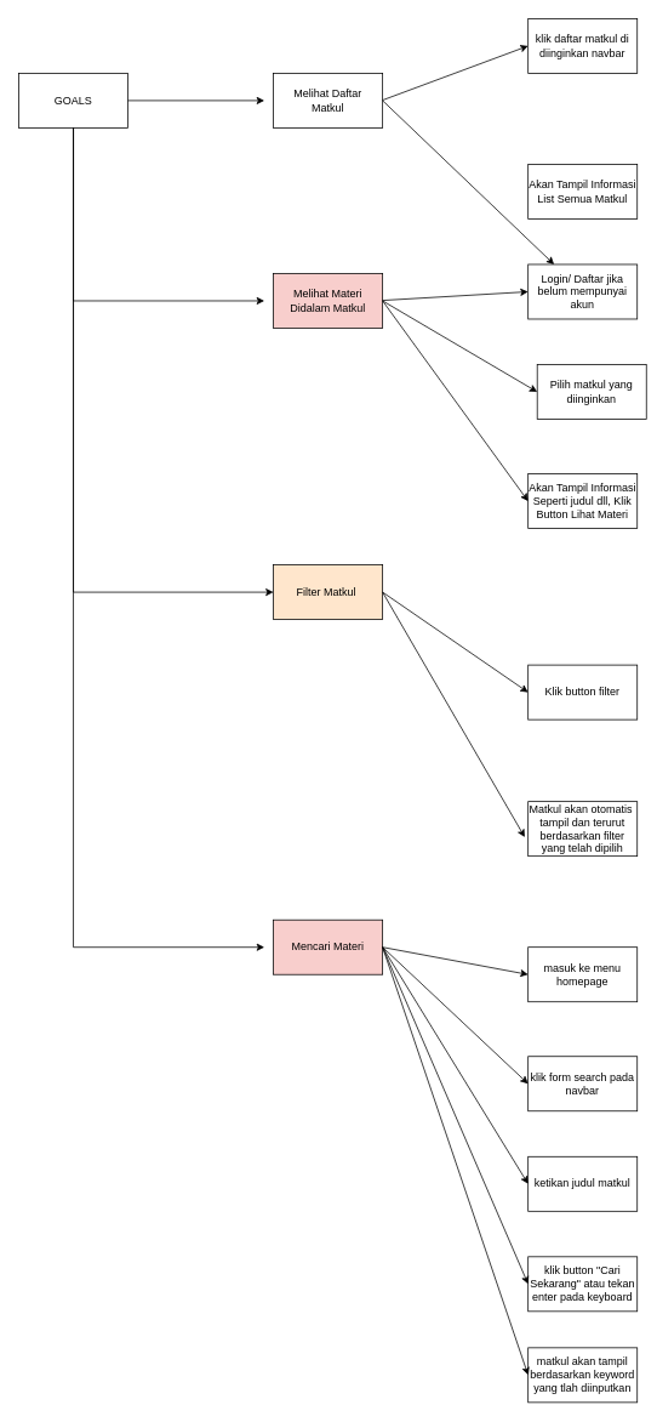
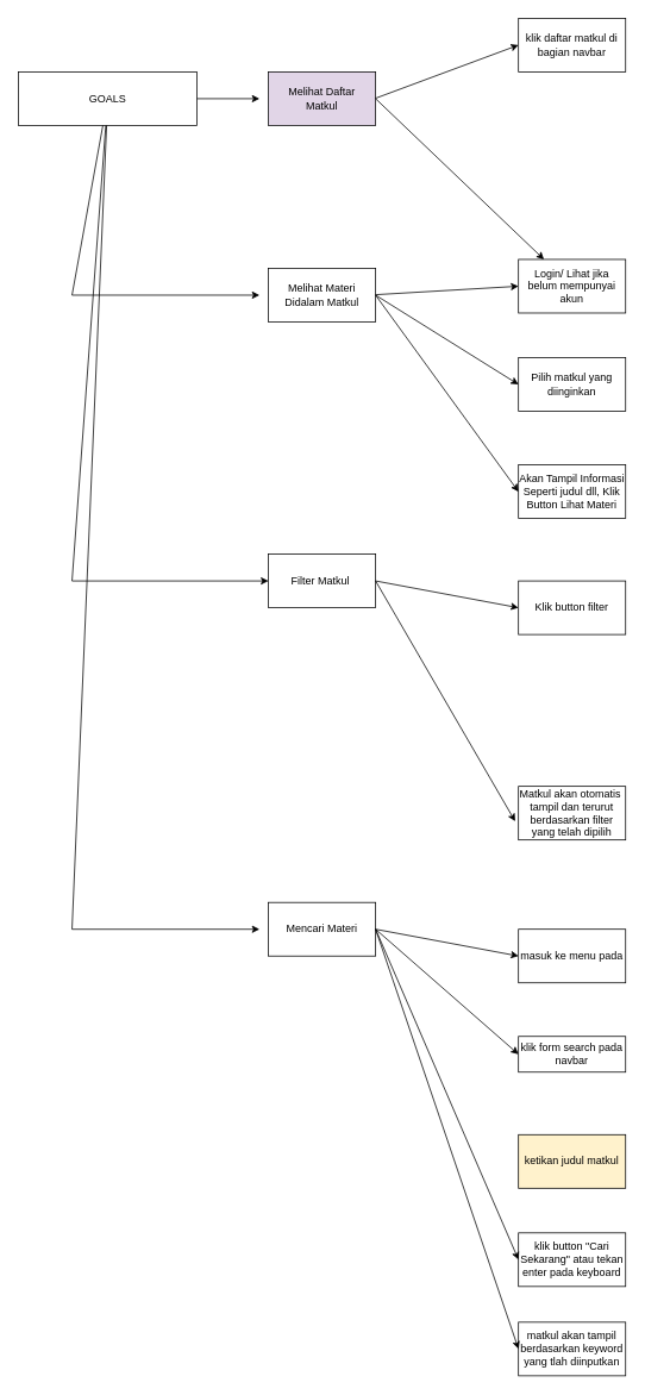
  <mxCell id="0" />
  <mxCell id="1" parent="0" />
- <mxCell id="2" value="GOALS" style="rounded=0;whiteSpace=wrap;html=1;" vertex="1" parent="1"><mxGeometry x="20" y="80" width="120" height="60" as="geometry" /></mxCell>
+ <mxCell id="2" value="GOALS" style="rounded=0;whiteSpace=wrap;html=1;" vertex="1" parent="1"><mxGeometry x="20" y="80" width="200" height="60" as="geometry" /></mxCell>
  <mxCell id="3" value="" style="endArrow=classic;html=1;rounded=0;" edge="1" parent="1" source="2"><mxGeometry width="50" height="50" relative="1" as="geometry"><mxPoint x="320" y="210" as="sourcePoint" /><mxPoint x="290" y="110" as="targetPoint" /></mxGeometry></mxCell>
- <mxCell id="4" value="Melihat Daftar &lt;br&gt;Matkul" style="rounded=0;whiteSpace=wrap;html=1;" vertex="1" parent="1"><mxGeometry x="300" y="80" width="120" height="60" as="geometry" /></mxCell>
- <mxCell id="5" value="Melihat Materi Didalam Matkul" style="rounded=0;whiteSpace=wrap;html=1;fillColor=#f8cecc;" vertex="1" parent="1"><mxGeometry x="300" y="300" width="120" height="60" as="geometry" /></mxCell>
- <mxCell id="6" value="Filter Matkul&amp;nbsp;" style="rounded=0;whiteSpace=wrap;html=1;fillColor=#ffe6cc;" vertex="1" parent="1"><mxGeometry x="300" y="620" width="120" height="60" as="geometry" /></mxCell>
+ <mxCell id="4" value="Melihat Daftar &lt;br&gt;Matkul" style="rounded=0;whiteSpace=wrap;html=1;fillColor=#e1d5e7;" vertex="1" parent="1"><mxGeometry x="300" y="80" width="120" height="60" as="geometry" /></mxCell>
+ <mxCell id="5" value="Melihat Materi Didalam Matkul" style="rounded=0;whiteSpace=wrap;html=1;" vertex="1" parent="1"><mxGeometry x="300" y="300" width="120" height="60" as="geometry" /></mxCell>
+ <mxCell id="6" value="Filter Matkul&amp;nbsp;" style="rounded=0;whiteSpace=wrap;html=1;" vertex="1" parent="1"><mxGeometry x="300" y="620" width="120" height="60" as="geometry" /></mxCell>
  <mxCell id="7" value="" style="endArrow=classic;html=1;rounded=0;" edge="1" parent="1" source="2"><mxGeometry width="50" height="50" relative="1" as="geometry"><mxPoint x="320" y="310" as="sourcePoint" /><mxPoint x="290" y="330" as="targetPoint" /><Array as="points"><mxPoint x="80" y="330" /></Array></mxGeometry></mxCell>
  <mxCell id="8" value="" style="endArrow=classic;html=1;rounded=0;" edge="1" parent="1" source="2" target="6"><mxGeometry width="50" height="50" relative="1" as="geometry"><mxPoint x="140" y="530" as="sourcePoint" /><mxPoint x="280" y="580" as="targetPoint" /><Array as="points"><mxPoint x="80" y="650" /></Array></mxGeometry></mxCell>
  <mxCell id="9" value="" style="endArrow=classic;html=1;rounded=0;" edge="1" parent="1" source="2"><mxGeometry width="50" height="50" relative="1" as="geometry"><mxPoint x="160" y="440" as="sourcePoint" /><mxPoint x="290" y="1040" as="targetPoint" /><Array as="points"><mxPoint x="80" y="1040" /></Array></mxGeometry></mxCell>
  <mxCell id="10" value="" style="endArrow=classic;html=1;rounded=0;entryX=0;entryY=0.5;entryDx=0;entryDy=0;" edge="1" parent="1" target="11"><mxGeometry width="50" height="50" relative="1" as="geometry"><mxPoint x="420" y="109.5" as="sourcePoint" /><mxPoint x="570" y="50" as="targetPoint" /></mxGeometry></mxCell>
- <mxCell id="11" value="klik daftar matkul di diinginkan navbar" style="rounded=0;whiteSpace=wrap;html=1;" vertex="1" parent="1"><mxGeometry x="580" y="20" width="120" height="60" as="geometry" /></mxCell>
- <mxCell id="12" value="Akan Tampil Informasi List Semua Matkul" style="rounded=0;whiteSpace=wrap;html=1;" vertex="1" parent="1"><mxGeometry x="580" y="180" width="120" height="60" as="geometry" /></mxCell>
+ <mxCell id="11" value="klik daftar matkul di bagian navbar" style="rounded=0;whiteSpace=wrap;html=1;" vertex="1" parent="1"><mxGeometry x="580" y="20" width="120" height="60" as="geometry" /></mxCell>
  <mxCell id="13" value="" style="endArrow=classic;html=1;rounded=0;exitX=1;exitY=0.5;exitDx=0;exitDy=0;" edge="1" parent="1" source="4" target="15"><mxGeometry width="50" height="50" relative="1" as="geometry"><mxPoint x="430" y="119.5" as="sourcePoint" /><mxPoint x="580" y="60" as="targetPoint" /></mxGeometry></mxCell>
  <mxCell id="14" value="" style="endArrow=classic;html=1;rounded=0;entryX=0;entryY=0.5;entryDx=0;entryDy=0;" edge="1" parent="1" target="15"><mxGeometry width="50" height="50" relative="1" as="geometry"><mxPoint x="420" y="329.5" as="sourcePoint" /><mxPoint x="570" y="270" as="targetPoint" /></mxGeometry></mxCell>
- <mxCell id="15" value="Login/ Daftar jika belum mempunyai akun" style="rounded=0;whiteSpace=wrap;html=1;" vertex="1" parent="1"><mxGeometry x="580" y="290" width="120" height="60" as="geometry" /></mxCell>
- <mxCell id="16" value="Pilih matkul yang diinginkan" style="rounded=0;whiteSpace=wrap;html=1;" vertex="1" parent="1"><mxGeometry x="590" y="400" width="120" height="60" as="geometry" /></mxCell>
+ <mxCell id="15" value="Login/ Lihat jika belum mempunyai akun" style="rounded=0;whiteSpace=wrap;html=1;" vertex="1" parent="1"><mxGeometry x="580" y="290" width="120" height="60" as="geometry" /></mxCell>
+ <mxCell id="16" value="Pilih matkul yang diinginkan" style="rounded=0;whiteSpace=wrap;html=1;" vertex="1" parent="1"><mxGeometry x="580" y="400" width="120" height="60" as="geometry" /></mxCell>
  <mxCell id="17" value="" style="endArrow=classic;html=1;rounded=0;entryX=0;entryY=0.5;entryDx=0;entryDy=0;exitX=1;exitY=0.5;exitDx=0;exitDy=0;" edge="1" parent="1" target="16"><mxGeometry width="50" height="50" relative="1" as="geometry"><mxPoint x="420" y="330" as="sourcePoint" /><mxPoint x="580" y="280" as="targetPoint" /></mxGeometry></mxCell>
  <mxCell id="18" value="Akan Tampil Informasi Seperti judul dll, Klik Button Lihat Materi" style="rounded=0;whiteSpace=wrap;html=1;" vertex="1" parent="1"><mxGeometry x="580" y="520" width="120" height="60" as="geometry" /></mxCell>
  <mxCell id="19" value="" style="endArrow=classic;html=1;rounded=0;entryX=0;entryY=0.5;entryDx=0;entryDy=0;exitX=1;exitY=0.5;exitDx=0;exitDy=0;" edge="1" parent="1" source="5" target="18"><mxGeometry width="50" height="50" relative="1" as="geometry"><mxPoint x="430" y="340" as="sourcePoint" /><mxPoint x="590" y="440" as="targetPoint" /></mxGeometry></mxCell>
- <mxCell id="20" value="Klik button filter" style="rounded=0;whiteSpace=wrap;html=1;" vertex="1" parent="1"><mxGeometry x="580" y="730" width="120" height="60" as="geometry" /></mxCell>
+ <mxCell id="20" value="Klik button filter" style="rounded=0;whiteSpace=wrap;html=1;" vertex="1" parent="1"><mxGeometry x="580" y="650" width="120" height="60" as="geometry" /></mxCell>
  <mxCell id="21" value="" style="endArrow=classic;html=1;rounded=0;entryX=0;entryY=0.5;entryDx=0;entryDy=0;" edge="1" parent="1" target="20"><mxGeometry width="50" height="50" relative="1" as="geometry"><mxPoint x="420" y="650" as="sourcePoint" /><mxPoint x="580" y="530" as="targetPoint" /></mxGeometry></mxCell>
  <mxCell id="22" value="Matkul akan otomatis&amp;nbsp;&lt;br&gt;tampil dan terurut berdasarkan filter yang telah dipilih" style="rounded=0;whiteSpace=wrap;html=1;" vertex="1" parent="1"><mxGeometry x="580" y="880" width="120" height="60" as="geometry" /></mxCell>
  <mxCell id="23" value="" style="endArrow=classic;html=1;rounded=0;entryX=-0.031;entryY=0.652;entryDx=0;entryDy=0;exitX=1;exitY=0.5;exitDx=0;exitDy=0;entryPerimeter=0;" edge="1" parent="1" source="6" target="22"><mxGeometry width="50" height="50" relative="1" as="geometry"><mxPoint x="430" y="660" as="sourcePoint" /><mxPoint x="590" y="810" as="targetPoint" /></mxGeometry></mxCell>
- <mxCell id="24" value="Mencari Materi" style="rounded=0;whiteSpace=wrap;html=1;fillColor=#f8cecc;" vertex="1" parent="1"><mxGeometry x="300" y="1010" width="120" height="60" as="geometry" /></mxCell>
- <mxCell id="25" value="masuk ke menu homepage" style="rounded=0;whiteSpace=wrap;html=1;" vertex="1" parent="1"><mxGeometry x="580" y="1040" width="120" height="60" as="geometry" /></mxCell>
+ <mxCell id="24" value="Mencari Materi" style="rounded=0;whiteSpace=wrap;html=1;" vertex="1" parent="1"><mxGeometry x="300" y="1010" width="120" height="60" as="geometry" /></mxCell>
+ <mxCell id="25" value="masuk ke menu pada" style="rounded=0;whiteSpace=wrap;html=1;" vertex="1" parent="1"><mxGeometry x="580" y="1040" width="120" height="60" as="geometry" /></mxCell>
  <mxCell id="26" value="" style="endArrow=classic;html=1;rounded=0;entryX=0;entryY=0.5;entryDx=0;entryDy=0;" edge="1" parent="1" target="25"><mxGeometry width="50" height="50" relative="1" as="geometry"><mxPoint x="420" y="1040" as="sourcePoint" /><mxPoint x="580" y="920" as="targetPoint" /></mxGeometry></mxCell>
- <mxCell id="27" value="klik form search pada navbar" style="rounded=0;whiteSpace=wrap;html=1;" vertex="1" parent="1"><mxGeometry x="580" y="1160" width="120" height="60" as="geometry" /></mxCell>
+ <mxCell id="27" value="klik form search pada navbar" style="rounded=0;whiteSpace=wrap;html=1;" vertex="1" parent="1"><mxGeometry x="580" y="1160" width="120" height="40" as="geometry" /></mxCell>
  <mxCell id="28" value="" style="endArrow=classic;html=1;rounded=0;entryX=0;entryY=0.5;entryDx=0;entryDy=0;exitX=1;exitY=0.5;exitDx=0;exitDy=0;" edge="1" parent="1" target="27"><mxGeometry width="50" height="50" relative="1" as="geometry"><mxPoint x="420" y="1040" as="sourcePoint" /><mxPoint x="590" y="1080" as="targetPoint" /></mxGeometry></mxCell>
- <mxCell id="29" value="ketikan judul matkul" style="rounded=0;whiteSpace=wrap;html=1;" vertex="1" parent="1"><mxGeometry x="580" y="1270" width="120" height="60" as="geometry" /></mxCell>
- <mxCell id="30" value="" style="endArrow=classic;html=1;rounded=0;entryX=0;entryY=0.5;entryDx=0;entryDy=0;exitX=1;exitY=0.5;exitDx=0;exitDy=0;" edge="1" parent="1" source="24" target="29"><mxGeometry width="50" height="50" relative="1" as="geometry"><mxPoint x="430" y="1050" as="sourcePoint" /><mxPoint x="590" y="1200" as="targetPoint" /></mxGeometry></mxCell>
+ <mxCell id="29" value="ketikan judul matkul" style="rounded=0;whiteSpace=wrap;html=1;fillColor=#fff2cc;" vertex="1" parent="1"><mxGeometry x="580" y="1270" width="120" height="60" as="geometry" /></mxCell>
  <mxCell id="31" value="klik button &quot;Cari Sekarang&quot; atau tekan enter pada keyboard" style="rounded=0;whiteSpace=wrap;html=1;" vertex="1" parent="1"><mxGeometry x="580" y="1380" width="120" height="60" as="geometry" /></mxCell>
  <mxCell id="32" value="" style="endArrow=classic;html=1;rounded=0;entryX=0;entryY=0.5;entryDx=0;entryDy=0;exitX=1;exitY=0.5;exitDx=0;exitDy=0;" edge="1" parent="1" source="24" target="31"><mxGeometry width="50" height="50" relative="1" as="geometry"><mxPoint x="430" y="1050" as="sourcePoint" /><mxPoint x="590" y="1310" as="targetPoint" /></mxGeometry></mxCell>
  <mxCell id="33" value="matkul akan tampil berdasarkan keyword yang tlah diinputkan" style="rounded=0;whiteSpace=wrap;html=1;" vertex="1" parent="1"><mxGeometry x="580" y="1480" width="120" height="60" as="geometry" /></mxCell>
  <mxCell id="34" value="" style="endArrow=classic;html=1;rounded=0;entryX=0;entryY=0.5;entryDx=0;entryDy=0;exitX=1;exitY=0.5;exitDx=0;exitDy=0;" edge="1" parent="1" source="24" target="33"><mxGeometry width="50" height="50" relative="1" as="geometry"><mxPoint x="430" y="1050" as="sourcePoint" /><mxPoint x="590" y="1420" as="targetPoint" /></mxGeometry></mxCell>
